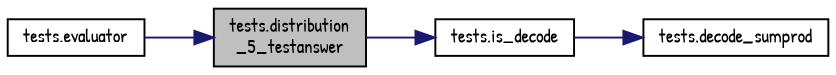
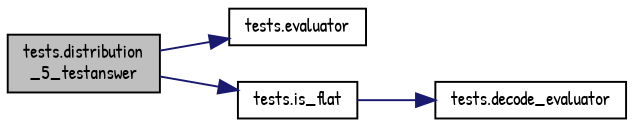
  digraph {
    fontname="Patrick Hand"
    rankdir=LR
    node [color=black fillcolor=white fontname="Patrick Hand" fontsize=10 shape=record style=filled]
    edge [color=midnightblue fontname="Patrick Hand" fontsize=10 labelfontname=Helvetica labelfontsize=10 style=solid]
    n1 [fillcolor=grey75 fontcolor=black height=0.2 label="tests.distribution\l_5_testanswer" width=0.4]
    n2 [height=0.2 label="tests.evaluator" width=0.4]
-   n3 [height=0.2 label="tests.is_decode" width=0.4]
-   n4 [height=0.2 label="tests.decode_sumprod" width=0.4]
-   n2 -> n1
+   n3 [height=0.2 label="tests.is_flat" width=0.4]
+   n4 [height=0.2 label="tests.decode_evaluator" width=0.4]
+   n1 -> n2
    n1 -> n3
    n3 -> n4
  }
